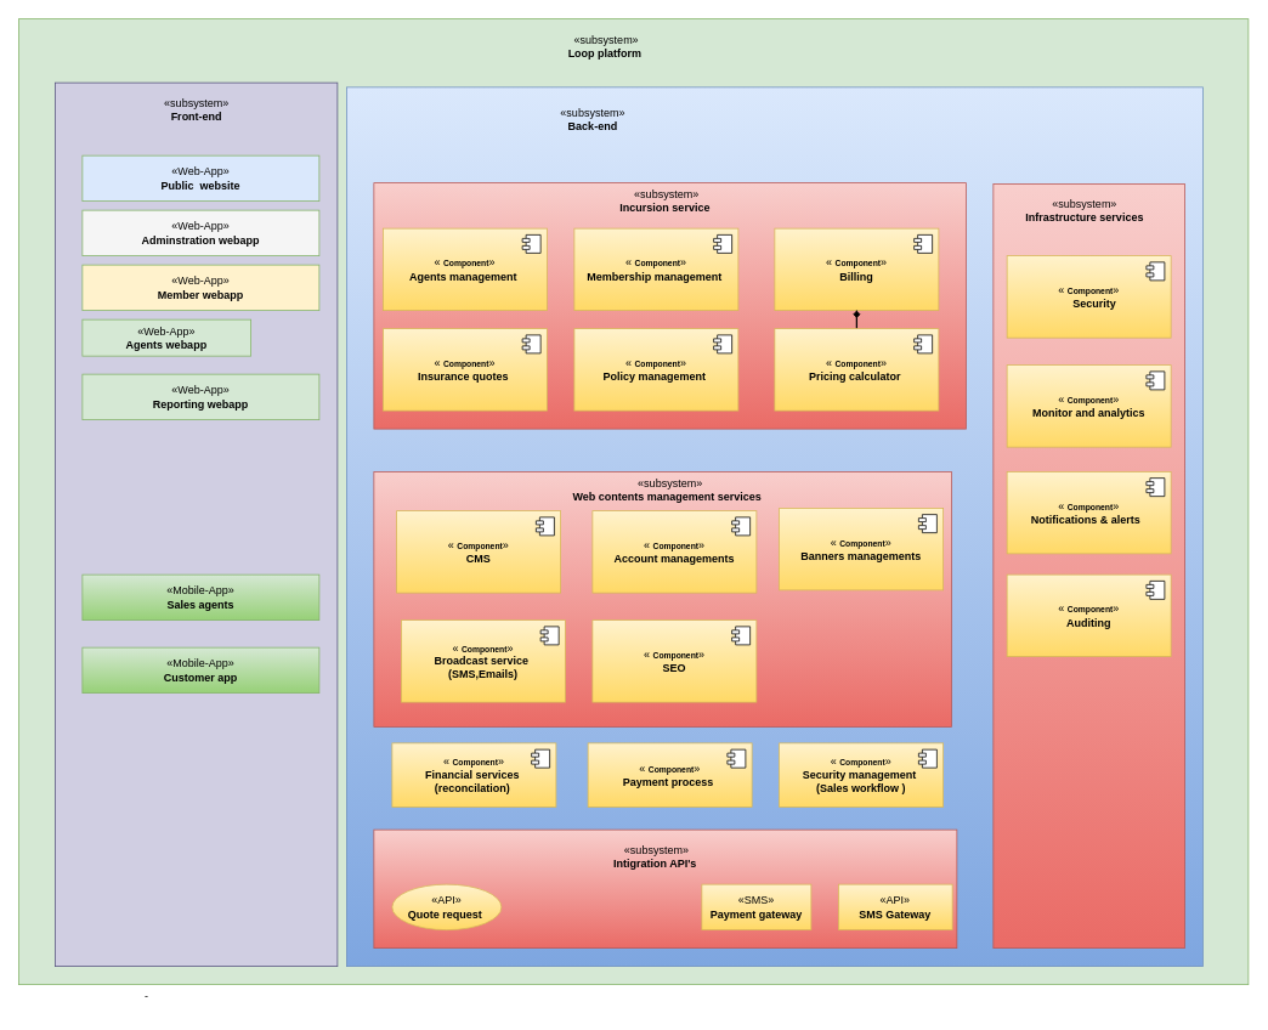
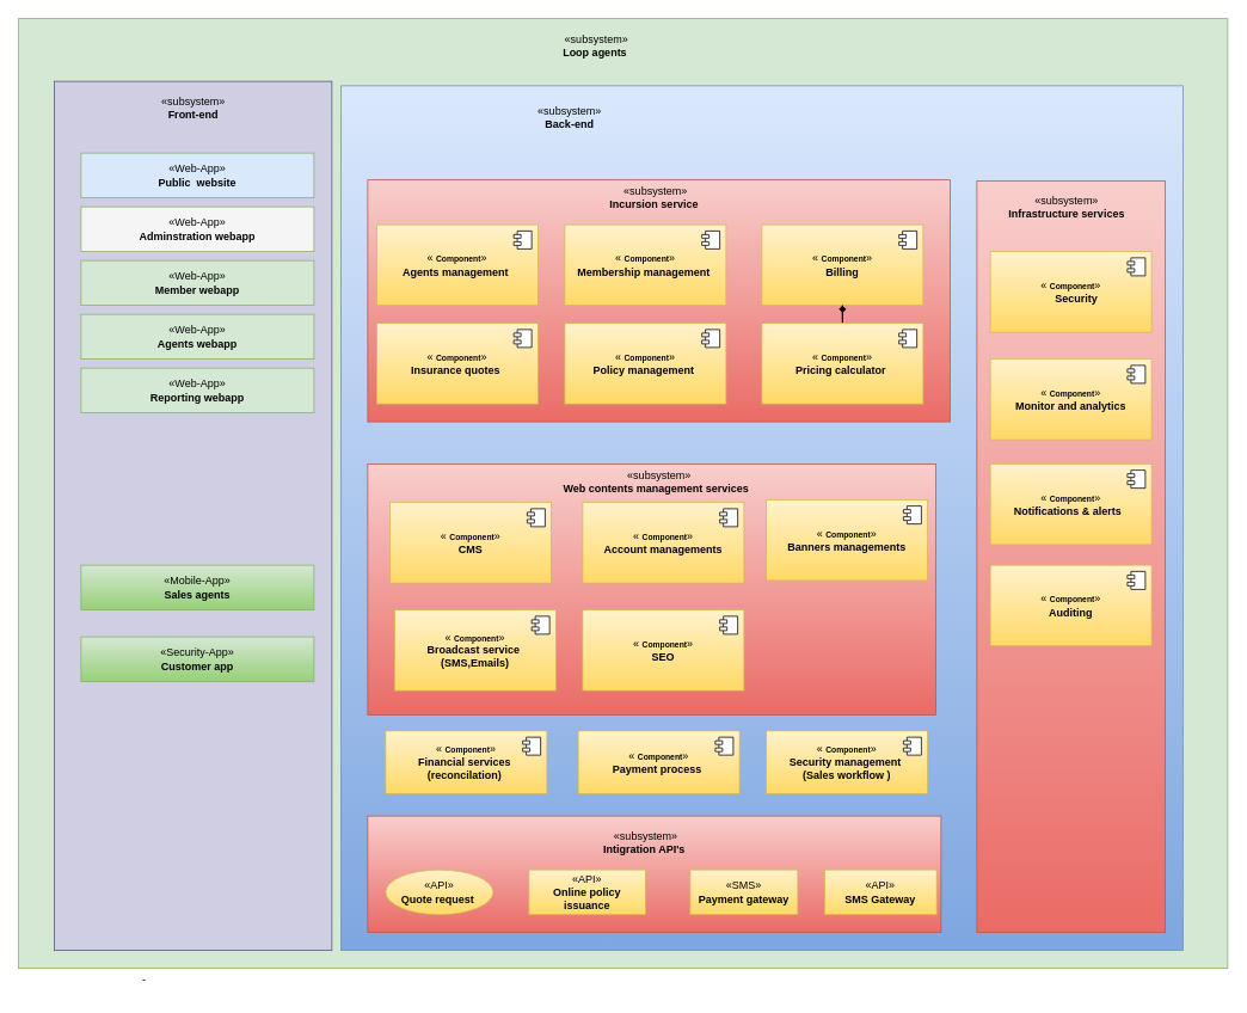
  <mxCell id="0" />
  <mxCell id="1" parent="0" />
  <mxCell id="2" value="" style="html=1;whiteSpace=wrap;fillColor=#d5e8d4;strokeColor=#82b366;" vertex="1" parent="1"><mxGeometry x="20" y="20" width="1350" height="1060" as="geometry" /></mxCell>
- <mxCell id="3" value="«subsystem»&lt;br style=&quot;border-color: var(--border-color);&quot;&gt;&lt;b style=&quot;border-color: var(--border-color);&quot;&gt;Loop platform&amp;nbsp;&lt;/b&gt;" style="text;html=1;align=center;verticalAlign=middle;resizable=0;points=[];autosize=1;strokeColor=none;fillColor=none;" vertex="1" parent="1"><mxGeometry x="610" y="30" width="110" height="40" as="geometry" /></mxCell>
+ <mxCell id="3" value="«subsystem»&lt;br style=&quot;border-color: var(--border-color);&quot;&gt;&lt;b style=&quot;border-color: var(--border-color);&quot;&gt;Loop agents&amp;nbsp;&lt;/b&gt;" style="text;html=1;align=center;verticalAlign=middle;resizable=0;points=[];autosize=1;strokeColor=none;fillColor=none;" vertex="1" parent="1"><mxGeometry x="610" y="30" width="110" height="40" as="geometry" /></mxCell>
  <mxCell id="4" value="" style="html=1;whiteSpace=wrap;fillColor=#d0cee2;strokeColor=#56517e;" vertex="1" parent="1"><mxGeometry x="60" y="90" width="310" height="970" as="geometry" /></mxCell>
  <mxCell id="5" value="«subsystem»&lt;br style=&quot;border-color: var(--border-color);&quot;&gt;&lt;b style=&quot;border-color: var(--border-color);&quot;&gt;Front-end&lt;/b&gt;" style="text;html=1;align=center;verticalAlign=middle;resizable=0;points=[];autosize=1;strokeColor=none;fillColor=none;" vertex="1" parent="1"><mxGeometry x="170" y="100" width="90" height="40" as="geometry" /></mxCell>
  <mxCell id="6" value="«Web-App»&lt;br style=&quot;border-color: var(--border-color);&quot;&gt;&lt;b style=&quot;border-color: var(--border-color);&quot;&gt;Public&amp;nbsp; website&lt;/b&gt;" style="html=1;whiteSpace=wrap;fillColor=#dae8fc;strokeColor=#82b366;" vertex="1" parent="1"><mxGeometry x="90" y="170" width="260" height="50" as="geometry" /></mxCell>
  <mxCell id="7" value="«Web-App»&lt;br style=&quot;border-color: var(--border-color);&quot;&gt;&lt;b style=&quot;border-color: var(--border-color);&quot;&gt;Adminstration webapp&lt;/b&gt;" style="html=1;whiteSpace=wrap;fillColor=#f5f5f5;strokeColor=#82b366;" vertex="1" parent="1"><mxGeometry x="90" y="230" width="260" height="50" as="geometry" /></mxCell>
  <mxCell id="8" value="«Mobile-App»&lt;br style=&quot;border-color: var(--border-color);&quot;&gt;&lt;b style=&quot;border-color: var(--border-color);&quot;&gt;Sales agents&lt;/b&gt;" style="html=1;whiteSpace=wrap;fillColor=#d5e8d4;strokeColor=#82b366;gradientColor=#97d077;" vertex="1" parent="1"><mxGeometry x="90" y="630" width="260" height="50" as="geometry" /></mxCell>
  <mxCell id="9" value="«Web-App»&lt;br style=&quot;border-color: var(--border-color);&quot;&gt;&lt;b style=&quot;border-color: var(--border-color);&quot;&gt;Reporting webapp&lt;/b&gt;" style="html=1;whiteSpace=wrap;fillColor=#d5e8d4;strokeColor=#82b366;" vertex="1" parent="1"><mxGeometry x="90" y="410" width="260" height="50" as="geometry" /></mxCell>
- <mxCell id="10" value="«Mobile-App»&lt;br style=&quot;border-color: var(--border-color);&quot;&gt;&lt;b style=&quot;border-color: var(--border-color);&quot;&gt;Customer app&lt;/b&gt;" style="html=1;whiteSpace=wrap;fillColor=#d5e8d4;strokeColor=#82b366;gradientColor=#97d077;" vertex="1" parent="1"><mxGeometry x="90" y="710" width="260" height="50" as="geometry" /></mxCell>
- <mxCell id="11" value="«Web-App»&lt;br style=&quot;border-color: var(--border-color);&quot;&gt;&lt;b style=&quot;border-color: var(--border-color);&quot;&gt;Agents webapp&lt;/b&gt;" style="html=1;whiteSpace=wrap;fillColor=#d5e8d4;strokeColor=#82b366;" vertex="1" parent="1"><mxGeometry x="90" y="350" width="185" height="40" as="geometry" /></mxCell>
- <mxCell id="12" value="«Web-App»&lt;br style=&quot;border-color: var(--border-color);&quot;&gt;&lt;b style=&quot;border-color: var(--border-color);&quot;&gt;Member webapp&lt;/b&gt;" style="html=1;whiteSpace=wrap;fillColor=#fff2cc;strokeColor=#82b366;" vertex="1" parent="1"><mxGeometry x="90" y="290" width="260" height="50" as="geometry" /></mxCell>
+ <mxCell id="10" value="«Security-App»&lt;br style=&quot;border-color: var(--border-color);&quot;&gt;&lt;b style=&quot;border-color: var(--border-color);&quot;&gt;Customer app&lt;/b&gt;" style="html=1;whiteSpace=wrap;fillColor=#d5e8d4;strokeColor=#82b366;gradientColor=#97d077;" vertex="1" parent="1"><mxGeometry x="90" y="710" width="260" height="50" as="geometry" /></mxCell>
+ <mxCell id="11" value="«Web-App»&lt;br style=&quot;border-color: var(--border-color);&quot;&gt;&lt;b style=&quot;border-color: var(--border-color);&quot;&gt;Agents webapp&lt;/b&gt;" style="html=1;whiteSpace=wrap;fillColor=#d5e8d4;strokeColor=#82b366;" vertex="1" parent="1"><mxGeometry x="90" y="350" width="260" height="50" as="geometry" /></mxCell>
+ <mxCell id="12" value="«Web-App»&lt;br style=&quot;border-color: var(--border-color);&quot;&gt;&lt;b style=&quot;border-color: var(--border-color);&quot;&gt;Member webapp&lt;/b&gt;" style="html=1;whiteSpace=wrap;fillColor=#d5e8d4;strokeColor=#82b366;" vertex="1" parent="1"><mxGeometry x="90" y="290" width="260" height="50" as="geometry" /></mxCell>
  <mxCell id="13" value="" style="html=1;whiteSpace=wrap;fillColor=#dae8fc;gradientColor=#7ea6e0;strokeColor=#6c8ebf;" vertex="1" parent="1"><mxGeometry x="380" y="95" width="940" height="965" as="geometry" /></mxCell>
- <mxCell id="14" value="«subsystem»&lt;br style=&quot;border-color: var(--border-color);&quot;&gt;&lt;b style=&quot;border-color: var(--border-color);&quot;&gt;Back-end&lt;/b&gt;" style="text;html=1;align=center;verticalAlign=middle;resizable=0;points=[];autosize=1;strokeColor=none;fillColor=none;" vertex="1" parent="1"><mxGeometry x="605" y="110" width="90" height="40" as="geometry" /></mxCell>
+ <mxCell id="14" value="«subsystem»&lt;br style=&quot;border-color: var(--border-color);&quot;&gt;&lt;b style=&quot;border-color: var(--border-color);&quot;&gt;Back-end&lt;/b&gt;" style="text;html=1;align=center;verticalAlign=middle;resizable=0;points=[];autosize=1;strokeColor=none;fillColor=none;" vertex="1" parent="1"><mxGeometry x="590" y="110" width="90" height="40" as="geometry" /></mxCell>
  <mxCell id="15" value="" style="html=1;whiteSpace=wrap;fillColor=#f8cecc;gradientColor=#ea6b66;strokeColor=#b85450;" vertex="1" parent="1"><mxGeometry x="410" y="200" width="650" height="270" as="geometry" /></mxCell>
  <mxCell id="16" value="«&lt;b style=&quot;border-color: var(--border-color);&quot;&gt;&amp;nbsp;&lt;font style=&quot;font-size: 9px;&quot;&gt;Component&lt;/font&gt;&lt;/b&gt;»&lt;br&gt;&lt;b&gt;Agents management&amp;nbsp;&lt;/b&gt;" style="html=1;dropTarget=0;whiteSpace=wrap;fillColor=#fff2cc;gradientColor=#ffd966;strokeColor=#d6b656;" vertex="1" parent="1"><mxGeometry x="420" y="250" width="180" height="90" as="geometry" /></mxCell>
  <mxCell id="17" value="" style="shape=module;jettyWidth=8;jettyHeight=4;" vertex="1" parent="16"><mxGeometry x="1" width="20" height="20" relative="1" as="geometry"><mxPoint x="-27" y="7" as="offset" /></mxGeometry></mxCell>
  <mxCell id="18" value="«&lt;b style=&quot;border-color: var(--border-color);&quot;&gt;&amp;nbsp;&lt;font style=&quot;font-size: 9px;&quot;&gt;Component&lt;/font&gt;&lt;/b&gt;»&lt;br&gt;&lt;b&gt;Membership management&amp;nbsp;&lt;/b&gt;" style="html=1;dropTarget=0;whiteSpace=wrap;fillColor=#fff2cc;gradientColor=#ffd966;strokeColor=#d6b656;" vertex="1" parent="1"><mxGeometry x="630" y="250" width="180" height="90" as="geometry" /></mxCell>
  <mxCell id="19" value="" style="shape=module;jettyWidth=8;jettyHeight=4;" vertex="1" parent="18"><mxGeometry x="1" width="20" height="20" relative="1" as="geometry"><mxPoint x="-27" y="7" as="offset" /></mxGeometry></mxCell>
  <mxCell id="20" value="«&lt;b style=&quot;border-color: var(--border-color);&quot;&gt;&amp;nbsp;&lt;font style=&quot;font-size: 9px;&quot;&gt;Component&lt;/font&gt;&lt;/b&gt;»&lt;br&gt;&lt;b&gt;Billing&lt;/b&gt;" style="html=1;dropTarget=0;whiteSpace=wrap;fillColor=#fff2cc;gradientColor=#ffd966;strokeColor=#d6b656;" vertex="1" parent="1"><mxGeometry x="850" y="250" width="180" height="90" as="geometry" /></mxCell>
  <mxCell id="21" value="" style="shape=module;jettyWidth=8;jettyHeight=4;" vertex="1" parent="20"><mxGeometry x="1" width="20" height="20" relative="1" as="geometry"><mxPoint x="-27" y="7" as="offset" /></mxGeometry></mxCell>
  <mxCell id="22" value="«&lt;b style=&quot;border-color: var(--border-color);&quot;&gt;&amp;nbsp;&lt;font style=&quot;font-size: 9px;&quot;&gt;Component&lt;/font&gt;&lt;/b&gt;»&lt;br&gt;&lt;b&gt;Insurance quotes&amp;nbsp;&lt;/b&gt;" style="html=1;dropTarget=0;whiteSpace=wrap;fillColor=#fff2cc;gradientColor=#ffd966;strokeColor=#d6b656;" vertex="1" parent="1"><mxGeometry x="420" y="360" width="180" height="90" as="geometry" /></mxCell>
  <mxCell id="23" value="" style="shape=module;jettyWidth=8;jettyHeight=4;" vertex="1" parent="22"><mxGeometry x="1" width="20" height="20" relative="1" as="geometry"><mxPoint x="-27" y="7" as="offset" /></mxGeometry></mxCell>
  <mxCell id="24" value="«&lt;b style=&quot;border-color: var(--border-color);&quot;&gt;&amp;nbsp;&lt;font style=&quot;font-size: 9px;&quot;&gt;Component&lt;/font&gt;&lt;/b&gt;»&lt;br&gt;&lt;b&gt;Policy management&amp;nbsp;&lt;/b&gt;" style="html=1;dropTarget=0;whiteSpace=wrap;fillColor=#fff2cc;gradientColor=#ffd966;strokeColor=#d6b656;" vertex="1" parent="1"><mxGeometry x="630" y="360" width="180" height="90" as="geometry" /></mxCell>
  <mxCell id="25" value="" style="shape=module;jettyWidth=8;jettyHeight=4;" vertex="1" parent="24"><mxGeometry x="1" width="20" height="20" relative="1" as="geometry"><mxPoint x="-27" y="7" as="offset" /></mxGeometry></mxCell>
  <mxCell id="26" value="" style="edgeStyle=orthogonalEdgeStyle;rounded=0;orthogonalLoop=1;jettySize=auto;html=1;endArrow=diamond;" edge="1" parent="1" source="27" target="20"><mxGeometry relative="1" as="geometry" /></mxCell>
  <mxCell id="27" value="«&lt;b style=&quot;border-color: var(--border-color);&quot;&gt;&amp;nbsp;&lt;font style=&quot;font-size: 9px;&quot;&gt;Component&lt;/font&gt;&lt;/b&gt;»&lt;br&gt;&lt;b&gt;Pricing calculator&amp;nbsp;&lt;/b&gt;" style="html=1;dropTarget=0;whiteSpace=wrap;fillColor=#fff2cc;gradientColor=#ffd966;strokeColor=#d6b656;" vertex="1" parent="1"><mxGeometry x="850" y="360" width="180" height="90" as="geometry" /></mxCell>
  <mxCell id="28" value="" style="shape=module;jettyWidth=8;jettyHeight=4;" vertex="1" parent="27"><mxGeometry x="1" width="20" height="20" relative="1" as="geometry"><mxPoint x="-27" y="7" as="offset" /></mxGeometry></mxCell>
  <mxCell id="29" value="«subsystem»&lt;br style=&quot;border-color: var(--border-color);&quot;&gt;&lt;b style=&quot;border-color: var(--border-color);&quot;&gt;Incursion service&amp;nbsp;&lt;/b&gt;" style="text;html=1;align=center;verticalAlign=middle;resizable=0;points=[];autosize=1;strokeColor=none;fillColor=none;" vertex="1" parent="1"><mxGeometry x="666" y="200" width="130" height="40" as="geometry" /></mxCell>
  <mxCell id="30" value="" style="html=1;whiteSpace=wrap;fillColor=#f8cecc;gradientColor=#ea6b66;strokeColor=#b85450;" vertex="1" parent="1"><mxGeometry x="410" y="517" width="634" height="280" as="geometry" /></mxCell>
  <mxCell id="31" value="«subsystem»&lt;br style=&quot;border-color: var(--border-color);&quot;&gt;&lt;b style=&quot;border-color: var(--border-color);&quot;&gt;Web contents management services&amp;nbsp;&amp;nbsp;&lt;/b&gt;" style="text;html=1;align=center;verticalAlign=middle;resizable=0;points=[];autosize=1;strokeColor=none;fillColor=none;" vertex="1" parent="1"><mxGeometry x="615" y="517" width="240" height="40" as="geometry" /></mxCell>
  <mxCell id="32" value="«&lt;b style=&quot;border-color: var(--border-color);&quot;&gt;&amp;nbsp;&lt;font style=&quot;font-size: 9px;&quot;&gt;Component&lt;/font&gt;&lt;/b&gt;»&lt;br&gt;&lt;b&gt;CMS&lt;/b&gt;" style="html=1;dropTarget=0;whiteSpace=wrap;fillColor=#fff2cc;gradientColor=#ffd966;strokeColor=#d6b656;" vertex="1" parent="1"><mxGeometry x="435" y="560" width="180" height="90" as="geometry" /></mxCell>
  <mxCell id="33" value="" style="shape=module;jettyWidth=8;jettyHeight=4;" vertex="1" parent="32"><mxGeometry x="1" width="20" height="20" relative="1" as="geometry"><mxPoint x="-27" y="7" as="offset" /></mxGeometry></mxCell>
  <mxCell id="34" value="«&lt;b style=&quot;border-color: var(--border-color);&quot;&gt;&amp;nbsp;&lt;font style=&quot;font-size: 9px;&quot;&gt;Component&lt;/font&gt;&lt;/b&gt;»&lt;br&gt;&lt;b&gt;Account managements&lt;/b&gt;" style="html=1;dropTarget=0;whiteSpace=wrap;fillColor=#fff2cc;gradientColor=#ffd966;strokeColor=#d6b656;" vertex="1" parent="1"><mxGeometry x="650" y="560" width="180" height="90" as="geometry" /></mxCell>
  <mxCell id="35" value="" style="shape=module;jettyWidth=8;jettyHeight=4;" vertex="1" parent="34"><mxGeometry x="1" width="20" height="20" relative="1" as="geometry"><mxPoint x="-27" y="7" as="offset" /></mxGeometry></mxCell>
  <mxCell id="36" value="«&lt;b style=&quot;border-color: var(--border-color);&quot;&gt;&amp;nbsp;&lt;font style=&quot;font-size: 9px;&quot;&gt;Component&lt;/font&gt;&lt;/b&gt;»&lt;br&gt;&lt;b&gt;Banners managements&lt;/b&gt;" style="html=1;dropTarget=0;whiteSpace=wrap;fillColor=#fff2cc;gradientColor=#ffd966;strokeColor=#d6b656;" vertex="1" parent="1"><mxGeometry x="855" y="557" width="180" height="90" as="geometry" /></mxCell>
  <mxCell id="37" value="" style="shape=module;jettyWidth=8;jettyHeight=4;" vertex="1" parent="36"><mxGeometry x="1" width="20" height="20" relative="1" as="geometry"><mxPoint x="-27" y="7" as="offset" /></mxGeometry></mxCell>
  <mxCell id="38" value="«&lt;b style=&quot;border-color: var(--border-color);&quot;&gt;&amp;nbsp;&lt;font style=&quot;font-size: 9px;&quot;&gt;Component&lt;/font&gt;&lt;/b&gt;»&lt;br&gt;&lt;b&gt;Broadcast service&amp;nbsp;&lt;br&gt;(SMS,Emails)&lt;/b&gt;" style="html=1;dropTarget=0;whiteSpace=wrap;fillColor=#fff2cc;gradientColor=#ffd966;strokeColor=#d6b656;" vertex="1" parent="1"><mxGeometry x="440" y="680" width="180" height="90" as="geometry" /></mxCell>
  <mxCell id="39" value="" style="shape=module;jettyWidth=8;jettyHeight=4;" vertex="1" parent="38"><mxGeometry x="1" width="20" height="20" relative="1" as="geometry"><mxPoint x="-27" y="7" as="offset" /></mxGeometry></mxCell>
  <mxCell id="40" value="«&lt;b style=&quot;border-color: var(--border-color);&quot;&gt;&amp;nbsp;&lt;font style=&quot;font-size: 9px;&quot;&gt;Component&lt;/font&gt;&lt;/b&gt;»&lt;br&gt;&lt;b&gt;SEO&lt;/b&gt;" style="html=1;dropTarget=0;whiteSpace=wrap;fillColor=#fff2cc;gradientColor=#ffd966;strokeColor=#d6b656;glass=0;rounded=0;shadow=0;" vertex="1" parent="1"><mxGeometry x="650" y="680" width="180" height="90" as="geometry" /></mxCell>
  <mxCell id="41" value="" style="shape=module;jettyWidth=8;jettyHeight=4;" vertex="1" parent="40"><mxGeometry x="1" width="20" height="20" relative="1" as="geometry"><mxPoint x="-27" y="7" as="offset" /></mxGeometry></mxCell>
  <mxCell id="42" value="«&lt;b style=&quot;border-color: var(--border-color);&quot;&gt;&amp;nbsp;&lt;font style=&quot;font-size: 9px;&quot;&gt;Component&lt;/font&gt;&lt;/b&gt;»&lt;br&gt;&lt;b&gt;Financial services&amp;nbsp;&lt;br&gt;(reconcilation)&amp;nbsp;&lt;/b&gt;" style="html=1;dropTarget=0;whiteSpace=wrap;fillColor=#fff2cc;gradientColor=#ffd966;strokeColor=#d6b656;" vertex="1" parent="1"><mxGeometry x="430" y="815" width="180" height="70" as="geometry" /></mxCell>
  <mxCell id="43" value="" style="shape=module;jettyWidth=8;jettyHeight=4;" vertex="1" parent="42"><mxGeometry x="1" width="20" height="20" relative="1" as="geometry"><mxPoint x="-27" y="7" as="offset" /></mxGeometry></mxCell>
  <mxCell id="44" value="«&lt;b style=&quot;border-color: var(--border-color);&quot;&gt;&amp;nbsp;&lt;font style=&quot;font-size: 9px;&quot;&gt;Component&lt;/font&gt;&lt;/b&gt;»&lt;br&gt;&lt;b&gt;Payment process&amp;nbsp;&lt;/b&gt;" style="html=1;dropTarget=0;whiteSpace=wrap;fillColor=#fff2cc;gradientColor=#ffd966;strokeColor=#d6b656;" vertex="1" parent="1"><mxGeometry x="645" y="815" width="180" height="70" as="geometry" /></mxCell>
  <mxCell id="45" value="" style="shape=module;jettyWidth=8;jettyHeight=4;" vertex="1" parent="44"><mxGeometry x="1" width="20" height="20" relative="1" as="geometry"><mxPoint x="-27" y="7" as="offset" /></mxGeometry></mxCell>
  <mxCell id="46" value="«&lt;b style=&quot;border-color: var(--border-color);&quot;&gt;&amp;nbsp;&lt;font style=&quot;font-size: 9px;&quot;&gt;Component&lt;/font&gt;&lt;/b&gt;»&lt;br&gt;&lt;b&gt;Security management&amp;nbsp;&lt;br&gt;(Sales workflow )&lt;/b&gt;" style="html=1;dropTarget=0;whiteSpace=wrap;fillColor=#fff2cc;gradientColor=#ffd966;strokeColor=#d6b656;" vertex="1" parent="1"><mxGeometry x="855" y="815" width="180" height="70" as="geometry" /></mxCell>
  <mxCell id="47" value="" style="shape=module;jettyWidth=8;jettyHeight=4;" vertex="1" parent="46"><mxGeometry x="1" width="20" height="20" relative="1" as="geometry"><mxPoint x="-27" y="7" as="offset" /></mxGeometry></mxCell>
  <mxCell id="48" value="" style="html=1;whiteSpace=wrap;fillColor=#f8cecc;strokeColor=#b85450;gradientColor=#ea6b66;" vertex="1" parent="1"><mxGeometry x="410" y="910" width="640" height="130" as="geometry" /></mxCell>
  <mxCell id="49" value="«subsystem»&lt;br style=&quot;border-color: var(--border-color);&quot;&gt;&lt;b style=&quot;border-color: var(--border-color);&quot;&gt;Intigration API's&amp;nbsp;&lt;/b&gt;" style="text;html=1;align=center;verticalAlign=middle;resizable=0;points=[];autosize=1;strokeColor=none;fillColor=none;" vertex="1" parent="1"><mxGeometry x="660" y="920" width="120" height="40" as="geometry" /></mxCell>
  <mxCell id="50" value="«API»&lt;br&gt;&lt;b&gt;Quote request&amp;nbsp;&lt;/b&gt;" style="ellipse;html=1;whiteSpace=wrap;fillColor=#fff2cc;gradientColor=#ffd966;strokeColor=#d6b656;" vertex="1" parent="1"><mxGeometry x="430" y="970" width="120" height="50" as="geometry" /></mxCell>
+ <mxCell id="51" value="«API»&lt;br&gt;&lt;b&gt;Online policy issuance&lt;/b&gt;" style="html=1;whiteSpace=wrap;fillColor=#fff2cc;gradientColor=#ffd966;strokeColor=#d6b656;" vertex="1" parent="1"><mxGeometry x="590" y="970" width="130" height="50" as="geometry" /></mxCell>
  <mxCell id="52" value="«SMS»&lt;br&gt;&lt;b&gt;Payment gateway&lt;/b&gt;" style="html=1;whiteSpace=wrap;fillColor=#fff2cc;gradientColor=#ffd966;strokeColor=#d6b656;" vertex="1" parent="1"><mxGeometry x="770" y="970" width="120" height="50" as="geometry" /></mxCell>
  <mxCell id="53" value="«API»&lt;br&gt;&lt;b&gt;SMS Gateway&lt;/b&gt;" style="html=1;whiteSpace=wrap;fillColor=#fff2cc;gradientColor=#ffd966;strokeColor=#d6b656;" vertex="1" parent="1"><mxGeometry x="920" y="970" width="125" height="50" as="geometry" /></mxCell>
  <mxCell id="54" value="" style="html=1;whiteSpace=wrap;fillColor=#f8cecc;strokeColor=#b85450;gradientColor=#ea6b66;" vertex="1" parent="1"><mxGeometry x="1090" y="201" width="210" height="839" as="geometry" /></mxCell>
  <mxCell id="55" value="«subsystem»&lt;br style=&quot;border-color: var(--border-color);&quot;&gt;&lt;b style=&quot;border-color: var(--border-color);&quot;&gt;Infrastructure services&lt;/b&gt;" style="text;html=1;align=center;verticalAlign=middle;resizable=0;points=[];autosize=1;strokeColor=none;fillColor=none;" vertex="1" parent="1"><mxGeometry x="1115" y="210" width="150" height="40" as="geometry" /></mxCell>
  <mxCell id="56" value="«&lt;b style=&quot;border-color: var(--border-color);&quot;&gt;&amp;nbsp;&lt;font style=&quot;font-size: 9px;&quot;&gt;Component&lt;/font&gt;&lt;/b&gt;»&lt;br&gt;&lt;div style=&quot;text-align: right;&quot;&gt;&lt;b style=&quot;background-color: initial;&quot;&gt;Security&amp;nbsp;&lt;/b&gt;&lt;/div&gt;" style="html=1;dropTarget=0;whiteSpace=wrap;fillColor=#fff2cc;gradientColor=#ffd966;strokeColor=#d6b656;perimeterSpacing=0;" vertex="1" parent="1"><mxGeometry x="1105" y="280" width="180" height="90" as="geometry" /></mxCell>
  <mxCell id="57" value="" style="shape=module;jettyWidth=8;jettyHeight=4;" vertex="1" parent="56"><mxGeometry x="1" width="20" height="20" relative="1" as="geometry"><mxPoint x="-27" y="7" as="offset" /></mxGeometry></mxCell>
  <mxCell id="58" value="«&lt;b style=&quot;border-color: var(--border-color);&quot;&gt;&amp;nbsp;&lt;font style=&quot;font-size: 9px;&quot;&gt;Component&lt;/font&gt;&lt;/b&gt;»&lt;br&gt;&lt;b&gt;Monitor and analytics&lt;/b&gt;" style="html=1;dropTarget=0;whiteSpace=wrap;fillColor=#fff2cc;gradientColor=#ffd966;strokeColor=#d6b656;" vertex="1" parent="1"><mxGeometry x="1105" y="400" width="180" height="90" as="geometry" /></mxCell>
  <mxCell id="59" value="" style="shape=module;jettyWidth=8;jettyHeight=4;" vertex="1" parent="58"><mxGeometry x="1" width="20" height="20" relative="1" as="geometry"><mxPoint x="-27" y="7" as="offset" /></mxGeometry></mxCell>
  <mxCell id="60" value="«&lt;b style=&quot;border-color: var(--border-color);&quot;&gt;&amp;nbsp;&lt;font style=&quot;font-size: 9px;&quot;&gt;Component&lt;/font&gt;&lt;/b&gt;»&lt;br&gt;&lt;b&gt;Auditing&lt;/b&gt;" style="html=1;dropTarget=0;whiteSpace=wrap;fillColor=#fff2cc;gradientColor=#ffd966;strokeColor=#d6b656;" vertex="1" parent="1"><mxGeometry x="1105" y="630" width="180" height="90" as="geometry" /></mxCell>
  <mxCell id="61" value="" style="shape=module;jettyWidth=8;jettyHeight=4;" vertex="1" parent="60"><mxGeometry x="1" width="20" height="20" relative="1" as="geometry"><mxPoint x="-27" y="7" as="offset" /></mxGeometry></mxCell>
  <mxCell id="62" value="«&lt;b style=&quot;border-color: var(--border-color);&quot;&gt;&amp;nbsp;&lt;font style=&quot;font-size: 9px;&quot;&gt;Component&lt;/font&gt;&lt;/b&gt;»&lt;br&gt;&lt;div style=&quot;text-align: right;&quot;&gt;&lt;b style=&quot;background-color: initial;&quot;&gt;Notifications &amp;amp; alerts&amp;nbsp;&amp;nbsp;&lt;/b&gt;&lt;/div&gt;" style="html=1;dropTarget=0;whiteSpace=wrap;fillColor=#fff2cc;gradientColor=#ffd966;strokeColor=#d6b656;perimeterSpacing=0;" vertex="1" parent="1"><mxGeometry x="1105" y="517" width="180" height="90" as="geometry" /></mxCell>
  <mxCell id="63" value="" style="shape=module;jettyWidth=8;jettyHeight=4;" vertex="1" parent="62"><mxGeometry x="1" width="20" height="20" relative="1" as="geometry"><mxPoint x="-27" y="7" as="offset" /></mxGeometry></mxCell>
  <mxCell id="64" value="-" style="text;html=1;align=center;verticalAlign=middle;resizable=0;points=[];autosize=1;strokeColor=none;fillColor=none;" vertex="1" parent="1"><mxGeometry x="145" y="1078" width="30" height="30" as="geometry" /></mxCell>
